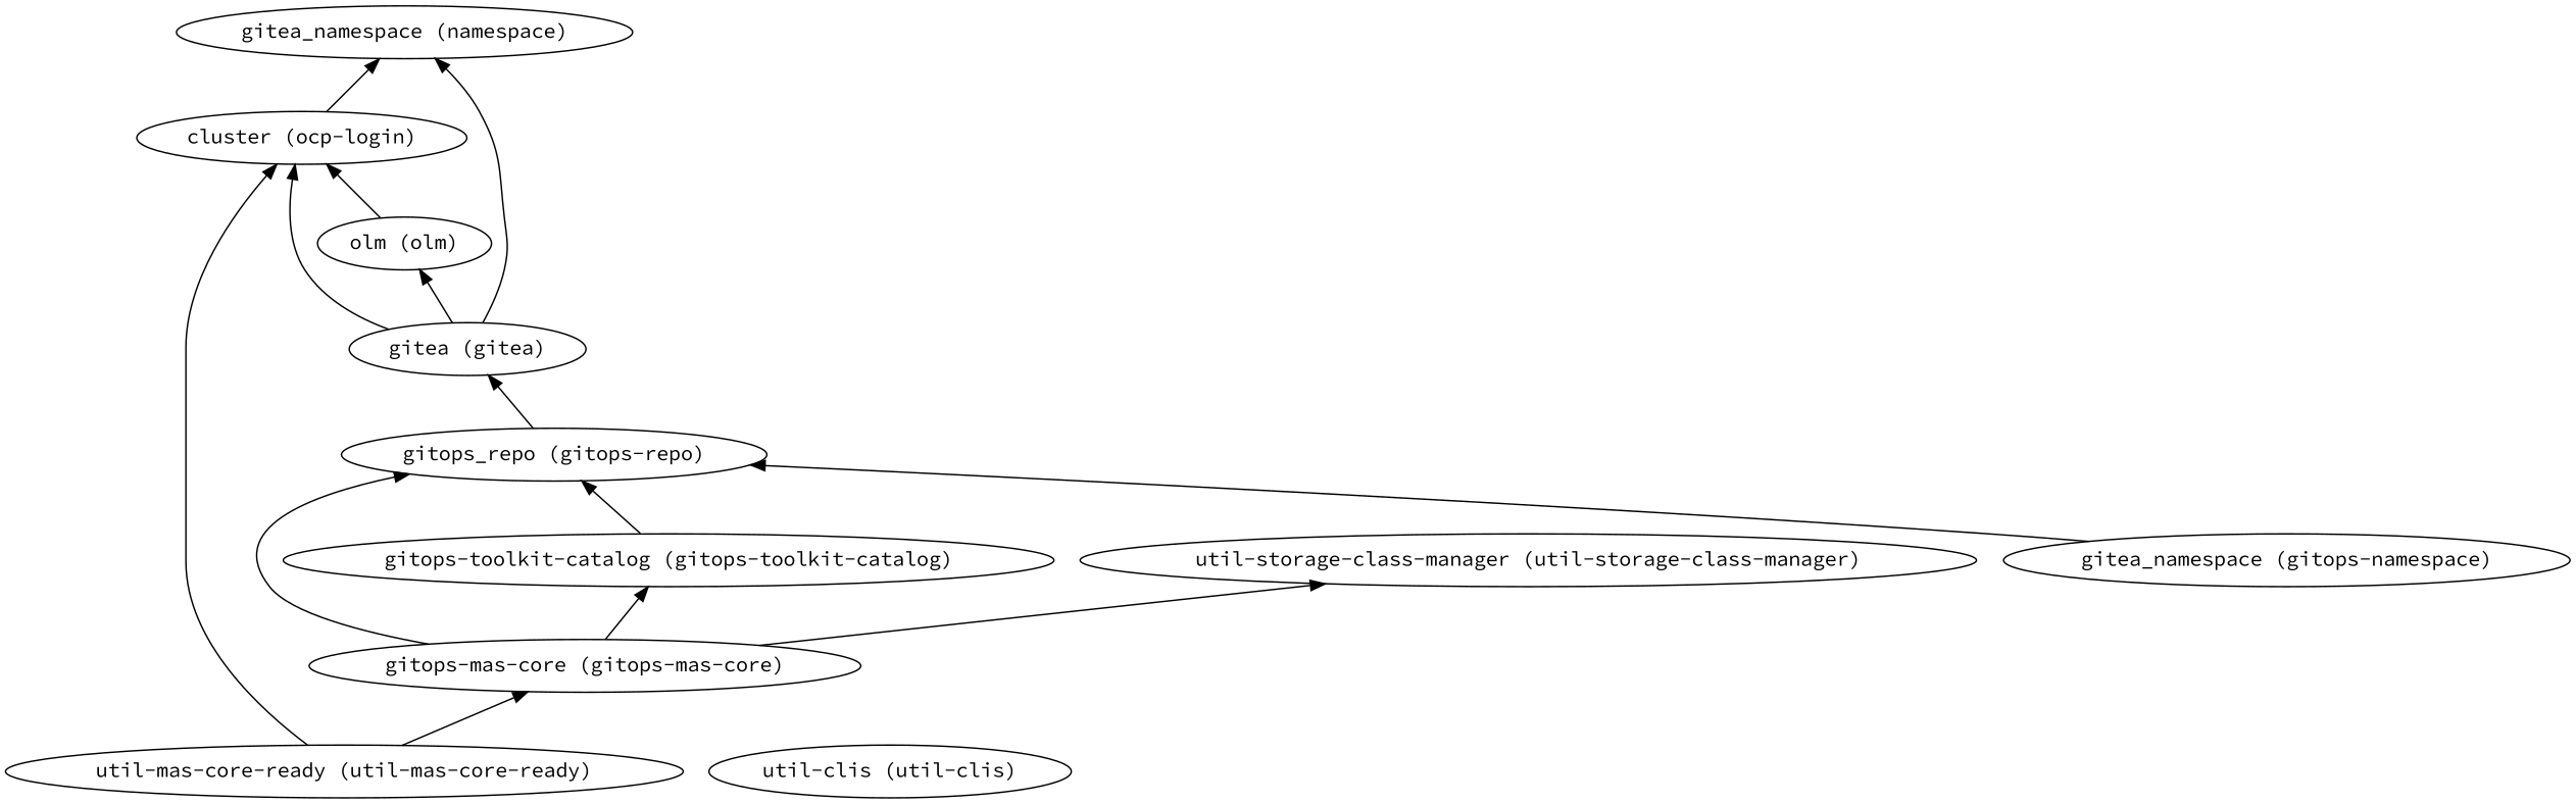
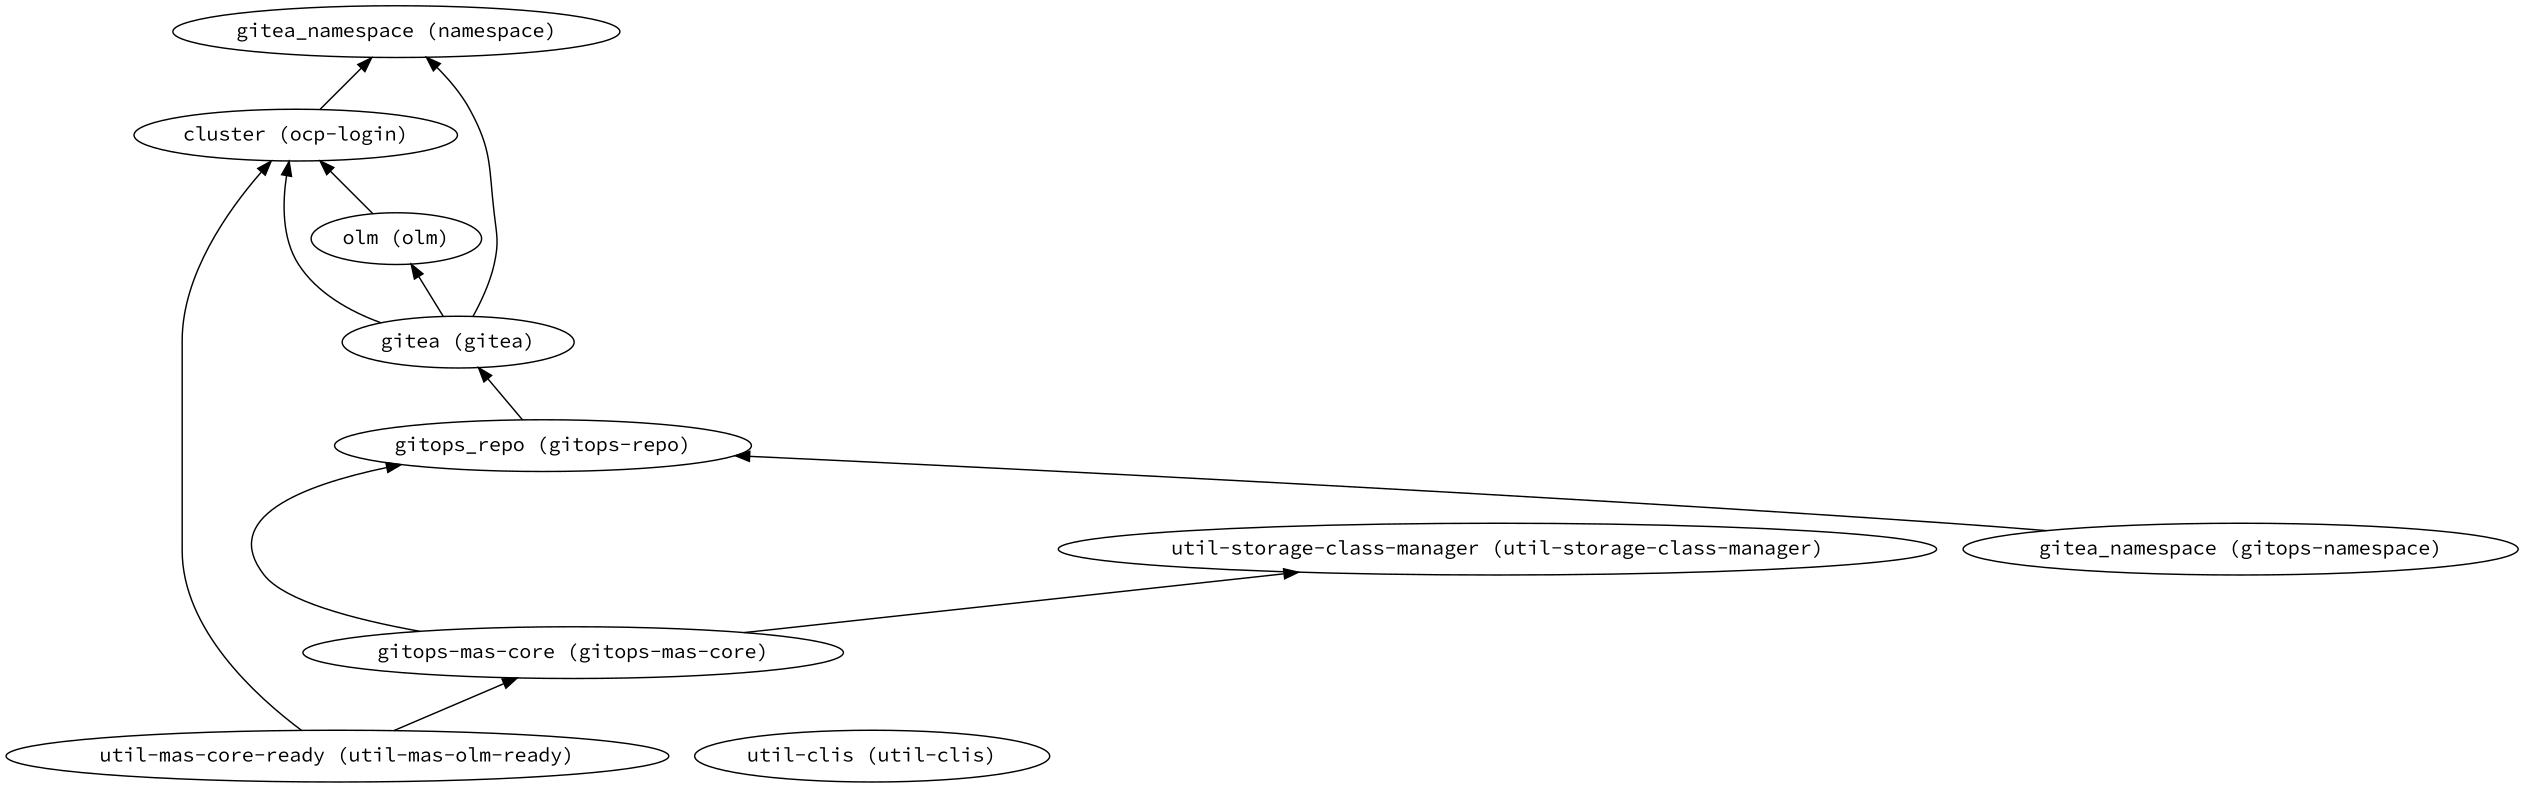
  digraph {
    fontname="Source Code Pro"
    rankdir=BT
    node [fontname="Source Code Pro"]
    edge [fontname="Source Code Pro"]
    "gitea (gitea)"
    "cluster (ocp-login)"
    "olm (olm)"
    "gitea_namespace (namespace)"
    "gitops-mas-core (gitops-mas-core)"
    "gitops_repo (gitops-repo)"
-   "gitops-toolkit-catalog (gitops-toolkit-catalog)"
    "util-storage-class-manager (util-storage-class-manager)"
    "gitea_namespace (gitops-namespace)"
-   "util-mas-core-ready (util-mas-core-ready)"
+   "util-mas-core-ready (util-mas-core-ready)" [label="util-mas-core-ready (util-mas-olm-ready)"]
    "util-clis (util-clis)"
    "gitea (gitea)" -> "cluster (ocp-login)"
    "gitea (gitea)" -> "olm (olm)"
    "gitea (gitea)" -> "gitea_namespace (namespace)"
    "cluster (ocp-login)" -> "gitea_namespace (namespace)"
    "olm (olm)" -> "cluster (ocp-login)"
    "gitops-mas-core (gitops-mas-core)" -> "gitops_repo (gitops-repo)"
-   "gitops-mas-core (gitops-mas-core)" -> "gitops-toolkit-catalog (gitops-toolkit-catalog)"
    "gitops-mas-core (gitops-mas-core)" -> "util-storage-class-manager (util-storage-class-manager)"
    "gitops_repo (gitops-repo)" -> "gitea (gitea)"
-   "gitops-toolkit-catalog (gitops-toolkit-catalog)" -> "gitops_repo (gitops-repo)"
    "gitea_namespace (gitops-namespace)" -> "gitops_repo (gitops-repo)"
    "util-mas-core-ready (util-mas-core-ready)" -> "cluster (ocp-login)"
    "util-mas-core-ready (util-mas-core-ready)" -> "gitops-mas-core (gitops-mas-core)"
  }
